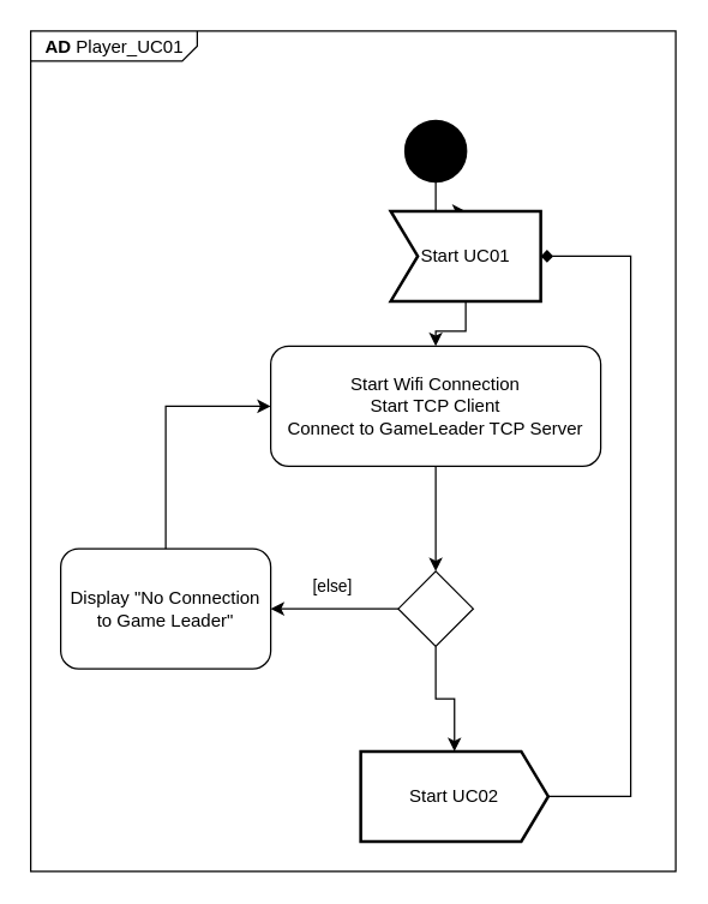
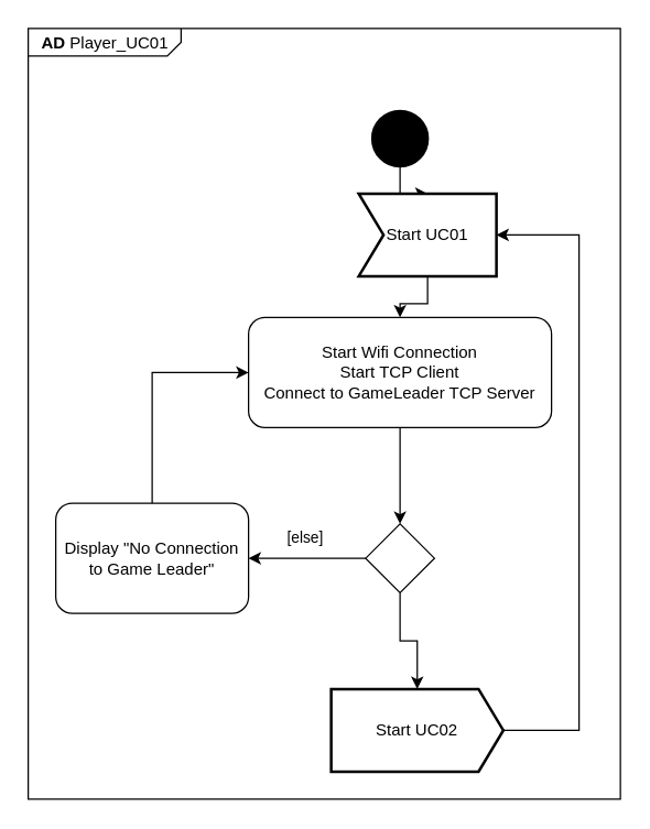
  <mxCell id="0" />
  <mxCell id="1" parent="0" />
  <mxCell id="2" value="&lt;p style=&quot;margin:0px;margin-top:4px;margin-left:10px;text-align:left;&quot;&gt;&lt;b&gt;AD &lt;/b&gt;Player_UC01&lt;/p&gt;" style="html=1;shape=mxgraph.sysml.package;html=1;overflow=fill;whiteSpace=wrap;labelX=111;" parent="1" vertex="1"><mxGeometry x="20" y="20" width="430" height="560" as="geometry" /></mxCell>
  <mxCell id="3" style="edgeStyle=orthogonalEdgeStyle;rounded=0;orthogonalLoop=1;jettySize=auto;html=1;" parent="1" source="4" target="9" edge="1"><mxGeometry relative="1" as="geometry" /></mxCell>
  <mxCell id="4" value="Start Wifi Connection&lt;br&gt;Start TCP Client&lt;br&gt;Connect to GameLeader TCP Server" style="shape=rect;html=1;rounded=1;whiteSpace=wrap;align=center;" parent="1" vertex="1"><mxGeometry x="180" y="230" width="220" height="80" as="geometry" /></mxCell>
  <mxCell id="5" style="edgeStyle=orthogonalEdgeStyle;rounded=0;orthogonalLoop=1;jettySize=auto;html=1;" edge="1" parent="1" source="6" target="15"><mxGeometry relative="1" as="geometry" /></mxCell>
  <mxCell id="6" value="" style="shape=ellipse;html=1;fillColor=strokeColor;strokeWidth=2;verticalLabelPosition=bottom;verticalAlignment=top;perimeter=ellipsePerimeter;" parent="1" vertex="1"><mxGeometry x="270" y="80" width="40" height="40" as="geometry" /></mxCell>
  <mxCell id="7" value="[else]" style="edgeStyle=orthogonalEdgeStyle;rounded=0;orthogonalLoop=1;jettySize=auto;html=1;" parent="1" source="9" target="11" edge="1"><mxGeometry x="0.035" y="-15" relative="1" as="geometry"><mxPoint as="offset" /></mxGeometry></mxCell>
  <mxCell id="8" value="[connection succesful]" style="edgeStyle=orthogonalEdgeStyle;rounded=0;orthogonalLoop=1;jettySize=auto;html=1;" parent="1" source="9" target="13" edge="1"><mxGeometry y="-60" relative="1" as="geometry"><mxPoint as="offset" /><mxPoint x="290" y="530" as="targetPoint" /></mxGeometry></mxCell>
  <mxCell id="9" value="" style="rhombus;whiteSpace=wrap;html=1;" parent="1" vertex="1"><mxGeometry x="265" y="380" width="50" height="50" as="geometry" /></mxCell>
  <mxCell id="10" style="edgeStyle=orthogonalEdgeStyle;rounded=0;orthogonalLoop=1;jettySize=auto;html=1;" parent="1" source="11" target="4" edge="1"><mxGeometry relative="1" as="geometry"><mxPoint x="130" y="270" as="targetPoint" /><Array as="points"><mxPoint x="110" y="270" /></Array></mxGeometry></mxCell>
  <mxCell id="11" value="Display &quot;No Connection to Game Leader&quot;" style="shape=rect;html=1;rounded=1;whiteSpace=wrap;align=center;" parent="1" vertex="1"><mxGeometry x="40" y="365" width="140" height="80" as="geometry" /></mxCell>
- <mxCell id="12" style="edgeStyle=orthogonalEdgeStyle;rounded=0;orthogonalLoop=1;jettySize=auto;html=1;endArrow=diamond;" edge="1" parent="1" source="13" target="15"><mxGeometry relative="1" as="geometry"><Array as="points"><mxPoint x="420" y="530" /><mxPoint x="420" y="170" /></Array></mxGeometry></mxCell>
+ <mxCell id="12" style="edgeStyle=orthogonalEdgeStyle;rounded=0;orthogonalLoop=1;jettySize=auto;html=1;" edge="1" parent="1" source="13" target="15"><mxGeometry relative="1" as="geometry"><Array as="points"><mxPoint x="420" y="530" /><mxPoint x="420" y="170" /></Array></mxGeometry></mxCell>
  <mxCell id="13" value="Start UC02" style="html=1;shape=mxgraph.sysml.sendSigAct;strokeWidth=2;whiteSpace=wrap;align=center;" vertex="1" parent="1"><mxGeometry x="240" y="500" width="125" height="60" as="geometry" /></mxCell>
  <mxCell id="14" style="edgeStyle=orthogonalEdgeStyle;rounded=0;orthogonalLoop=1;jettySize=auto;html=1;" edge="1" parent="1" source="15" target="4"><mxGeometry relative="1" as="geometry" /></mxCell>
  <mxCell id="15" value="Start UC01" style="html=1;shape=mxgraph.sysml.accEvent;strokeWidth=2;whiteSpace=wrap;align=center;" vertex="1" parent="1"><mxGeometry x="260" y="140" width="100" height="60" as="geometry" /></mxCell>
